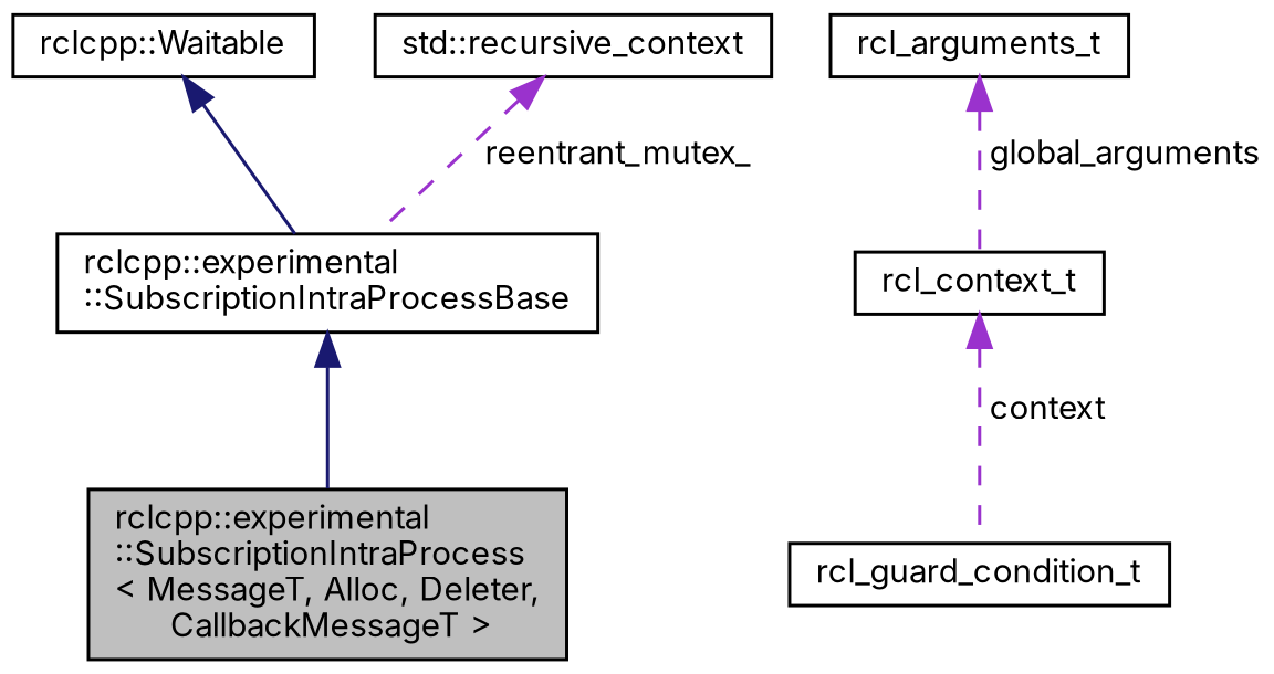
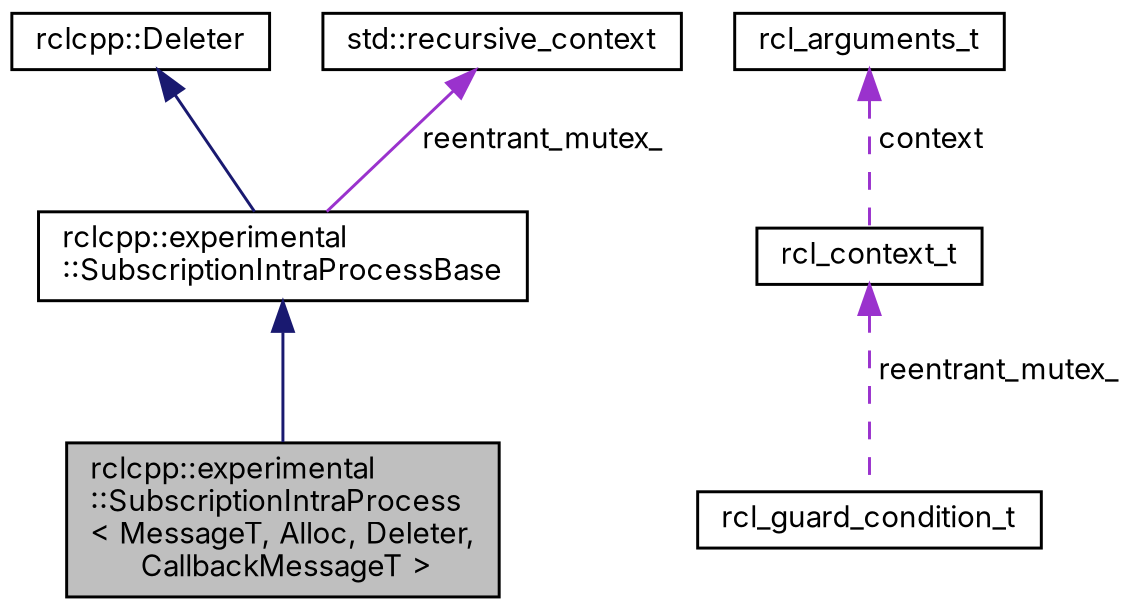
  digraph {
    fontname=Inter
    node [color=black fillcolor=white fontname=Inter fontsize=10 shape=record style=filled]
    edge [color=darkorchid3 dir=back fontname=Inter fontsize=10 labelfontname=Helvetica labelfontsize=10 style=dashed]
    n1 [fillcolor=grey75 fontcolor=black height=0.2 label="rclcpp::experimental\l::SubscriptionIntraProcess\l\< MessageT, Alloc, Deleter,\l CallbackMessageT \>" width=0.4]
    n2 [height=0.2 label="rclcpp::experimental\l::SubscriptionIntraProcessBase" width=0.4]
-   n3 [height=0.2 label="rclcpp::Waitable" width=0.4]
+   n3 [height=0.2 label="rclcpp::Deleter" width=0.4]
    n4 [height=0.2 label="std::recursive_context" width=0.4]
    n5 [height=0.2 label=rcl_guard_condition_t width=0.4]
    n6 [height=0.2 label=rcl_context_t width=0.4]
    n7 [height=0.2 label=rcl_arguments_t width=0.4]
    n2 -> n1 [color=midnightblue style=solid]
    n3 -> n2 [color=midnightblue style=solid]
-   n4 -> n2 [label=" reentrant_mutex_"]
-   n6 -> n5 [label=" context"]
-   n7 -> n6 [label=" global_arguments"]
+   n4 -> n2 [label=" reentrant_mutex_" style=solid]
+   n6 -> n5 [label=" reentrant_mutex_"]
+   n7 -> n6 [label=" context"]
  }
